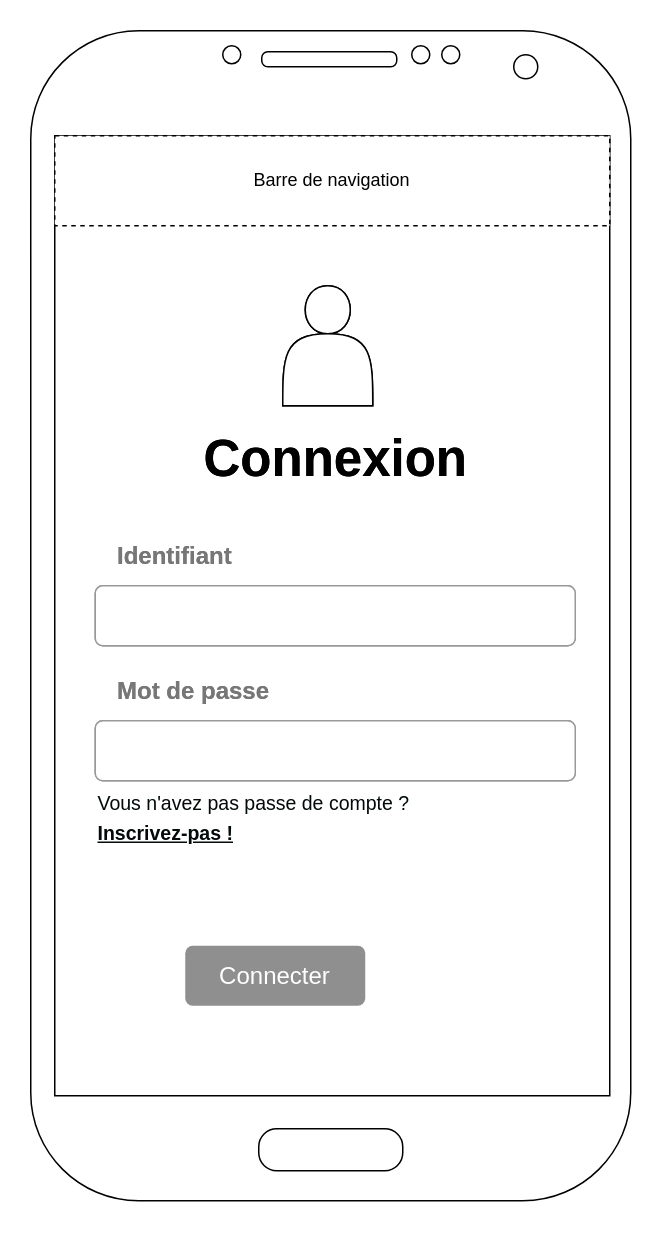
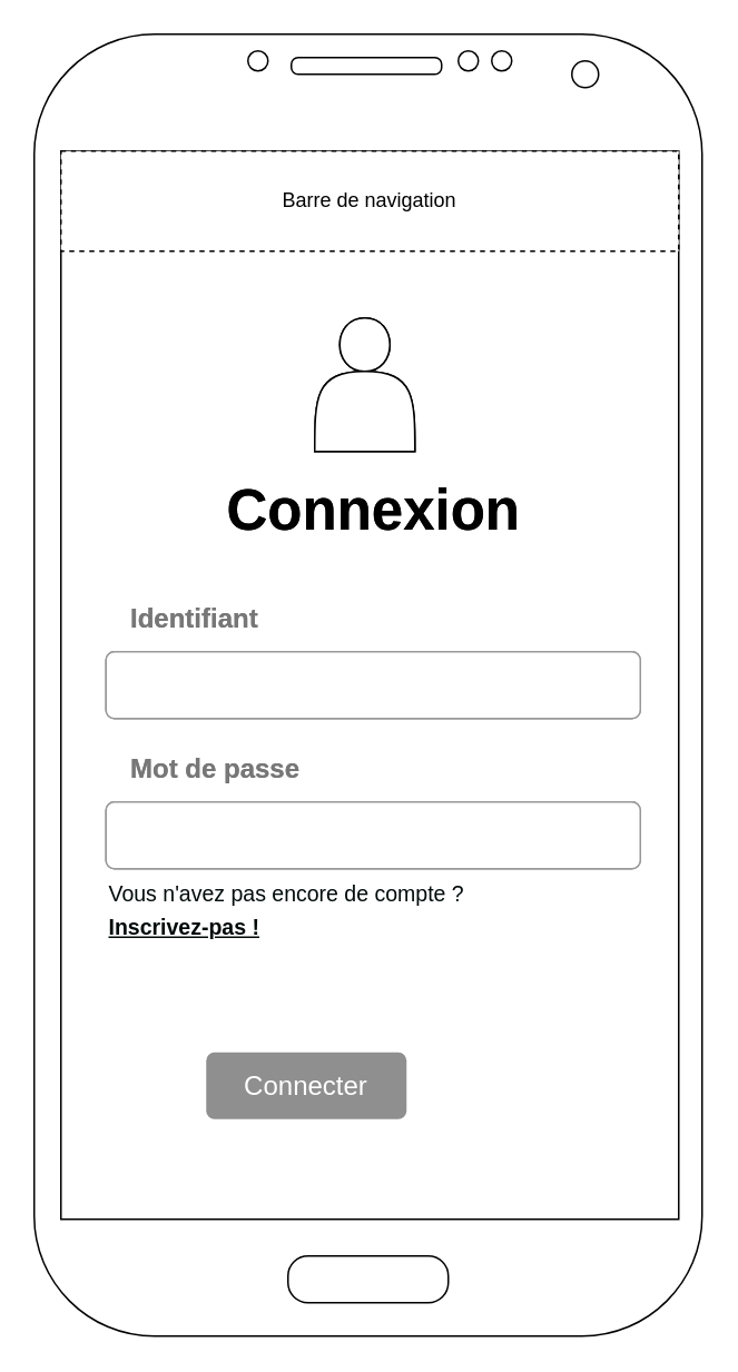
  <mxCell id="0" />
  <mxCell id="1" parent="0" />
  <mxCell id="2" value="" style="verticalLabelPosition=bottom;verticalAlign=top;html=1;shadow=0;dashed=0;strokeWidth=1;shape=mxgraph.android.phone2;fillStyle=auto;fontSize=19;" parent="1" vertex="1"><mxGeometry x="20" y="20" width="400" height="780" as="geometry" /></mxCell>
  <mxCell id="3" value="Barre de navigation" style="rounded=0;whiteSpace=wrap;html=1;dashed=1;" parent="1" vertex="1"><mxGeometry x="36" y="90" width="370" height="60" as="geometry" /></mxCell>
  <mxCell id="4" value="" style="html=1;shadow=0;dashed=0;shape=mxgraph.bootstrap.rrect;rSize=5;strokeColor=#999999;fillColor=#ffffff;fontColor=#777777;whiteSpace=wrap;align=left;verticalAlign=middle;fontStyle=0;fontSize=14;spacing=15;" vertex="1" parent="1"><mxGeometry x="63" y="480" width="320" height="40" as="geometry" /></mxCell>
  <mxCell id="5" value="Identifiant" style="strokeColor=none;fillColor=none;fontColor=#777777;whiteSpace=wrap;align=left;verticalAlign=middle;fontStyle=1;fontSize=16;spacing=15;" vertex="1" parent="1"><mxGeometry x="63" y="350" width="150" height="40" as="geometry" /></mxCell>
  <mxCell id="6" value="Mot de passe" style="strokeColor=none;fillColor=none;fontColor=#777777;whiteSpace=wrap;align=left;verticalAlign=middle;fontStyle=1;fontSize=16;spacing=15;" vertex="1" parent="1"><mxGeometry x="63" y="440" width="150" height="40" as="geometry" /></mxCell>
  <mxCell id="7" value="Connecter" style="html=1;shadow=0;dashed=0;shape=mxgraph.bootstrap.rrect;rSize=5;strokeColor=none;strokeWidth=1;fillColor=#8F8F8F;fontColor=#FFFFFF;whiteSpace=wrap;align=center;verticalAlign=middle;spacingLeft=0;fontStyle=0;fontSize=16;spacing=5;" vertex="1" parent="1"><mxGeometry x="123" y="630" width="120" height="40" as="geometry" /></mxCell>
  <mxCell id="8" value="" style="html=1;shadow=0;dashed=0;shape=mxgraph.bootstrap.rrect;rSize=5;strokeColor=#999999;fillColor=#ffffff;fontColor=#777777;whiteSpace=wrap;align=left;verticalAlign=middle;fontStyle=0;fontSize=14;spacing=15;" vertex="1" parent="1"><mxGeometry x="63" y="390" width="320" height="40" as="geometry" /></mxCell>
  <mxCell id="9" value="Connexion" style="text;html=1;align=center;verticalAlign=middle;resizable=0;points=[];autosize=1;strokeColor=none;fillColor=none;fontSize=34;fontStyle=1" vertex="1" parent="1"><mxGeometry x="123" y="280" width="200" height="50" as="geometry" /></mxCell>
  <mxCell id="10" value="" style="shape=actor;whiteSpace=wrap;html=1;fontSize=34;" vertex="1" parent="1"><mxGeometry x="188" y="190" width="60" height="80" as="geometry" /></mxCell>
  <mxCell id="11" value="" style="html=1;shadow=0;dashed=0;shape=mxgraph.bootstrap.rrect;rSize=5;strokeColor=#999999;fillColor=#ffffff;fontColor=#777777;whiteSpace=wrap;align=left;verticalAlign=middle;fontStyle=0;fontSize=14;spacing=15;" vertex="1" parent="1"><mxGeometry x="63" y="480" width="320" height="40" as="geometry" /></mxCell>
  <mxCell id="12" value="Identifiant" style="strokeColor=none;fillColor=none;fontColor=#777777;whiteSpace=wrap;align=left;verticalAlign=middle;fontStyle=1;fontSize=16;spacing=15;" vertex="1" parent="1"><mxGeometry x="63" y="350" width="150" height="40" as="geometry" /></mxCell>
  <mxCell id="13" value="Mot de passe" style="strokeColor=none;fillColor=none;fontColor=#777777;whiteSpace=wrap;align=left;verticalAlign=middle;fontStyle=1;fontSize=16;spacing=15;" vertex="1" parent="1"><mxGeometry x="63" y="440" width="150" height="40" as="geometry" /></mxCell>
  <mxCell id="14" value="" style="html=1;shadow=0;dashed=0;shape=mxgraph.bootstrap.rrect;rSize=5;strokeColor=#999999;fillColor=#ffffff;fontColor=#777777;whiteSpace=wrap;align=left;verticalAlign=middle;fontStyle=0;fontSize=14;spacing=15;" vertex="1" parent="1"><mxGeometry x="63" y="390" width="320" height="40" as="geometry" /></mxCell>
  <mxCell id="15" value="Connexion" style="text;html=1;align=center;verticalAlign=middle;resizable=0;points=[];autosize=1;strokeColor=none;fillColor=none;fontSize=34;fontStyle=1" vertex="1" parent="1"><mxGeometry x="123" y="280" width="200" height="50" as="geometry" /></mxCell>
  <mxCell id="16" value="" style="shape=actor;whiteSpace=wrap;html=1;fontSize=34;" vertex="1" parent="1"><mxGeometry x="188" y="190" width="60" height="80" as="geometry" /></mxCell>
- <mxCell id="17" value="Vous n'avez pas passe de compte ?&amp;nbsp;" style="text;html=1;align=left;verticalAlign=middle;resizable=0;points=[];autosize=1;strokeColor=none;fillColor=none;fontStyle=0;fontColor=#020A0A;fontSize=13;" vertex="1" parent="1"><mxGeometry x="63" y="520" width="240" height="30" as="geometry" /></mxCell>
+ <mxCell id="17" value="Vous n'avez pas encore de compte ?&amp;nbsp;" style="text;html=1;align=left;verticalAlign=middle;resizable=0;points=[];autosize=1;strokeColor=none;fillColor=none;fontStyle=0;fontColor=#020A0A;fontSize=13;" vertex="1" parent="1"><mxGeometry x="63" y="520" width="240" height="30" as="geometry" /></mxCell>
  <mxCell id="18" value="&lt;b&gt;Inscrivez-pas !&lt;/b&gt;" style="text;html=1;align=left;verticalAlign=middle;resizable=0;points=[];autosize=1;strokeColor=none;fillColor=none;fontStyle=4;fontColor=#020A0A;fontSize=13;" vertex="1" parent="1"><mxGeometry x="63" y="540" width="120" height="30" as="geometry" /></mxCell>
